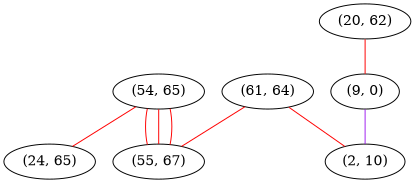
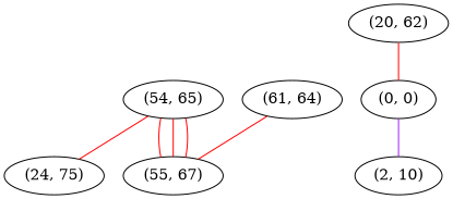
  graph {
    edge [color=red weight=1]
    n1 [label="(54, 65)"]
    "(55, 67)"
-   "(24, 65)"
-   "(0, 0)" [label="(9, 0)"]
+   "(24, 65)" [label="(24, 75)"]
+   "(0, 0)"
    "(2, 10)"
    n6 [label="(61, 64)"]
    "(20, 62)"
    n1 -- "(55, 67)"
    n1 -- "(55, 67)"
    n1 -- "(55, 67)"
    n1 -- "(24, 65)"
    "(0, 0)" -- "(2, 10)" [color=purple weight=4]
    n6 -- "(55, 67)"
-   n6 -- "(2, 10)"
    "(20, 62)" -- "(0, 0)"
  }
